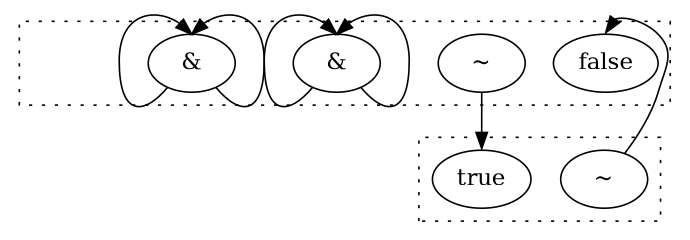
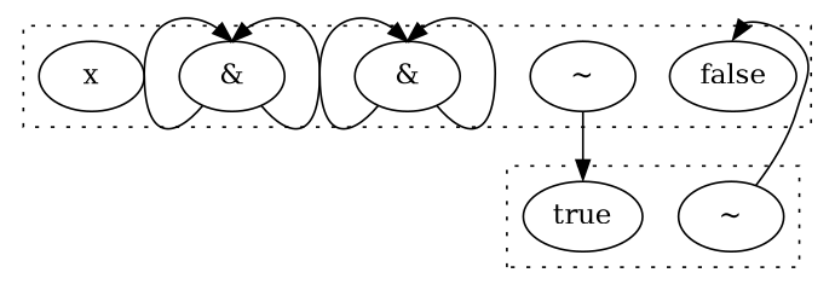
  digraph {
    clusterrank=local
    compound=true
    edge [headport=n]
    n1 [label=false]
    n2 [label="~"]
    n3 [label="&"]
    n4 [label="&"]
+   n5 [label=x]
    n6 [label=true]
    n7 [label="~"]
    subgraph cluster_1 {
      style=dotted
      n1
      n2
      n3
      n4
+     n5
    }
    subgraph cluster_2 {
      style=dotted
      n6
      n7
    }
    n2 -> n6
    n3 -> n3 [tailport=sw]
    n3 -> n3 [tailport=se]
    n4 -> n4 [tailport=sw]
    n4 -> n4 [tailport=se]
    n7 -> n1
  }
